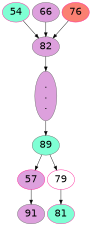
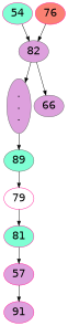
  digraph {
    nodesep=0.1
    node [color=deeppink fillcolor=plum fontname=Helvetica fontsize=24 style=filled]
    n1 [color=gray40 label=".\n.\n."]
    89 [color=gray40 fillcolor=aquamarine]
    57
    79 [fillcolor=white]
    54 [fillcolor=aquamarine]
    82 [color=gray40]
    n7 [color=gray40 label=66]
    76 [fillcolor=salmon]
-   91 [color=gray40]
+   91
    81 [fillcolor=aquamarine]
    n1 -> 89
-   89 -> 57
+   81 -> 57
    89 -> 79
    57 -> 91
    79 -> 81
    54 -> 82
    82 -> n1
-   n7 -> 82
+   82 -> n7
    76 -> 82
  }
